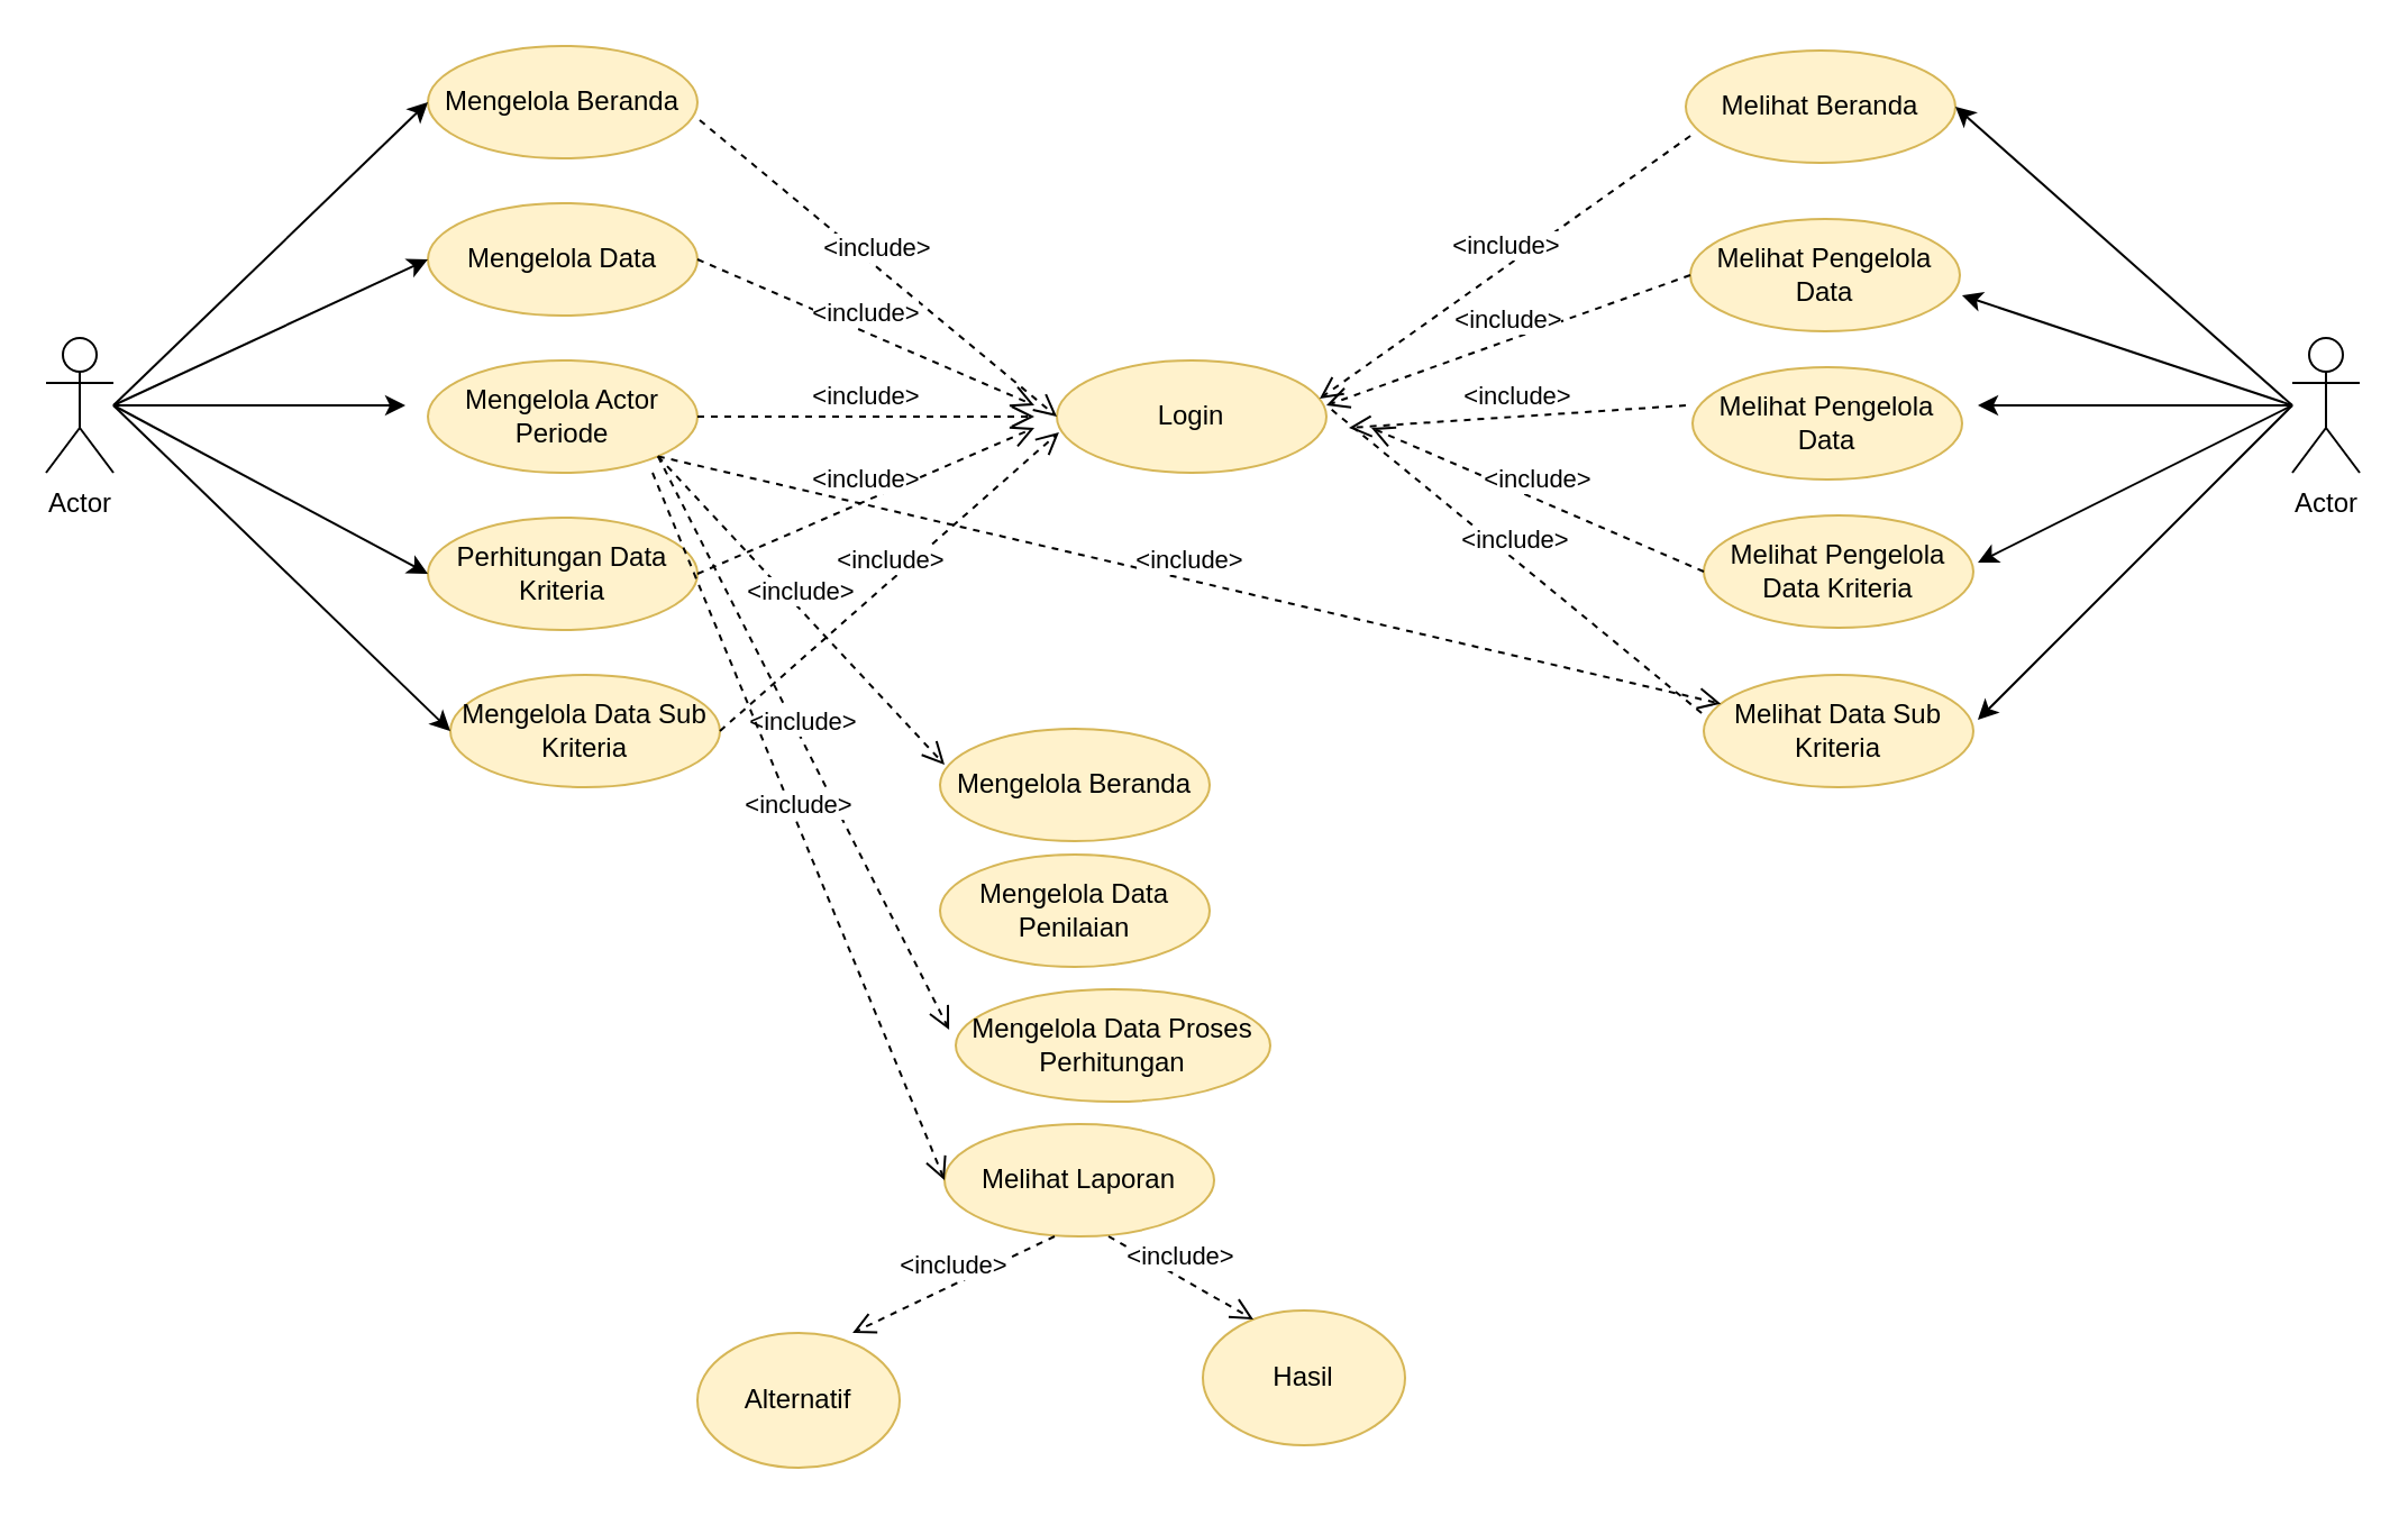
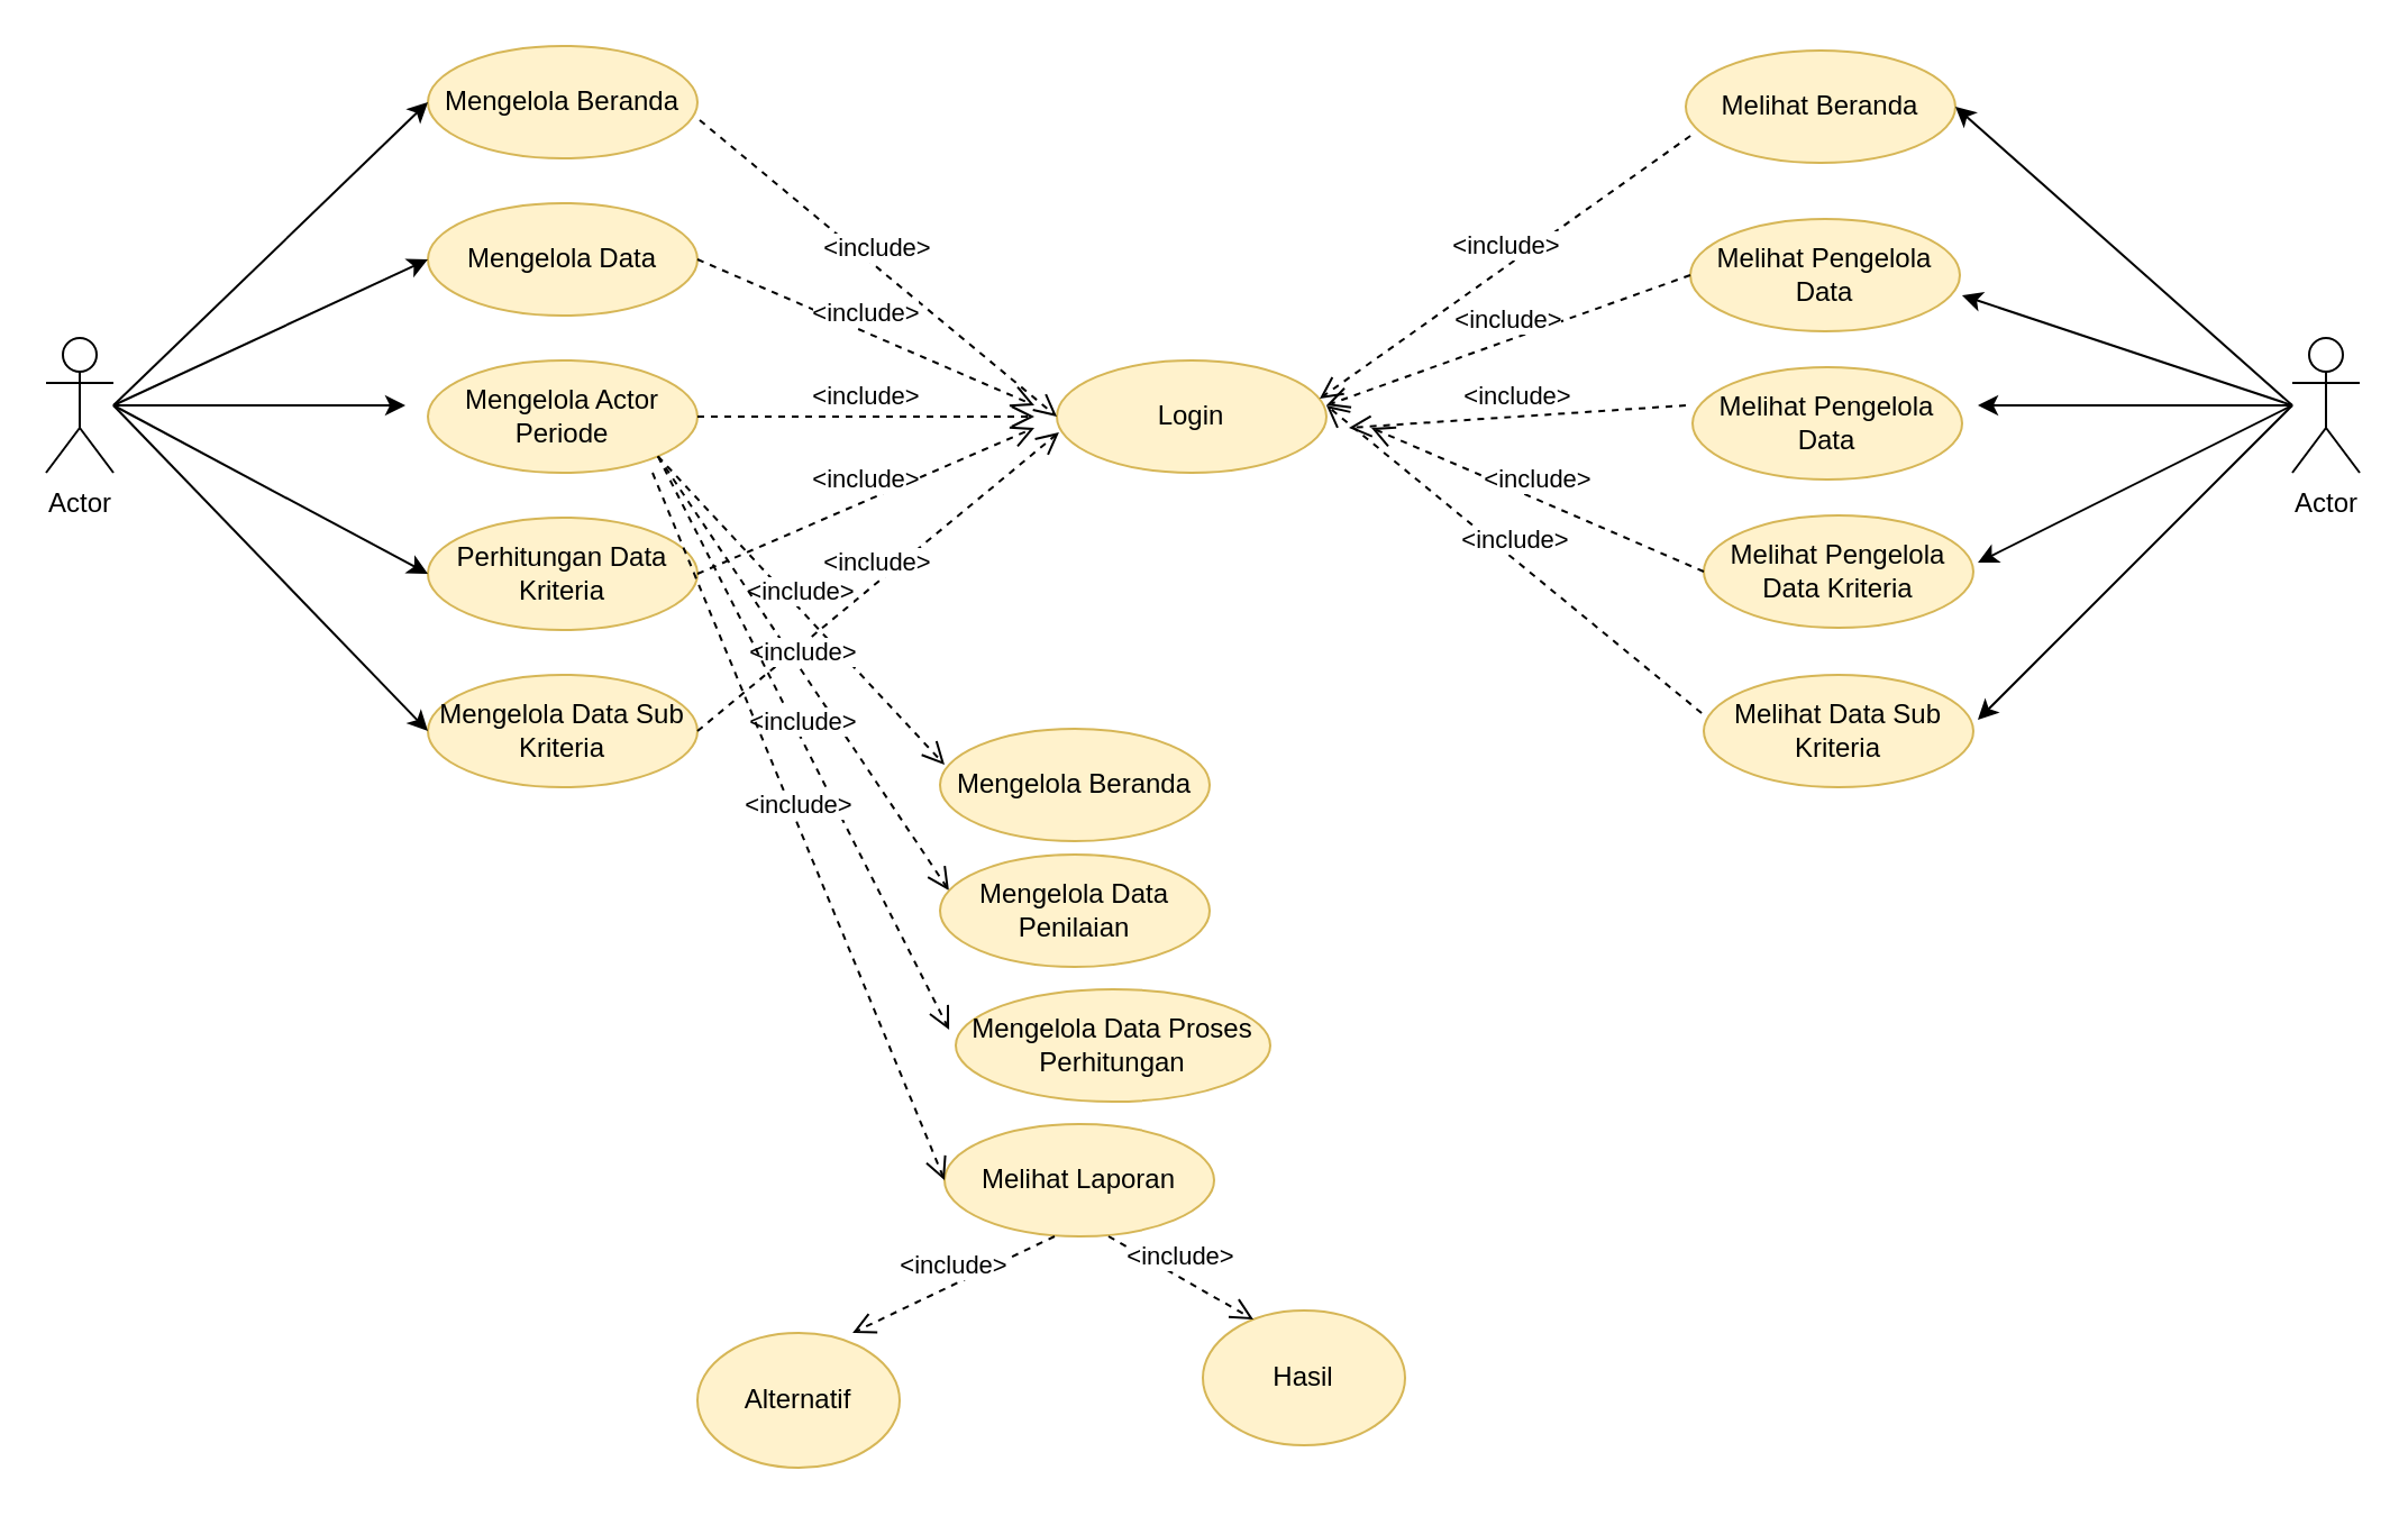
  <mxCell id="0" />
  <mxCell id="1" parent="0" />
  <mxCell id="2" value="Actor" style="shape=umlActor;verticalLabelPosition=bottom;verticalAlign=top;html=1;outlineConnect=0;" vertex="1" parent="1"><mxGeometry x="20" y="150" width="30" height="60" as="geometry" /></mxCell>
  <mxCell id="3" value="Mengelola Beranda" style="ellipse;whiteSpace=wrap;html=1;fillColor=#fff2cc;strokeColor=#d6b656;" vertex="1" parent="1"><mxGeometry x="190" y="20" width="120" height="50" as="geometry" /></mxCell>
  <mxCell id="4" value="Mengelola Data" style="ellipse;whiteSpace=wrap;html=1;fillColor=#fff2cc;strokeColor=#d6b656;" vertex="1" parent="1"><mxGeometry x="190" y="90" width="120" height="50" as="geometry" /></mxCell>
  <mxCell id="5" value="Mengelola Actor Periode" style="ellipse;whiteSpace=wrap;html=1;fillColor=#fff2cc;strokeColor=#d6b656;" vertex="1" parent="1"><mxGeometry x="190" y="160" width="120" height="50" as="geometry" /></mxCell>
  <mxCell id="6" value="Perhitungan Data Kriteria" style="ellipse;whiteSpace=wrap;html=1;fillColor=#fff2cc;strokeColor=#d6b656;" vertex="1" parent="1"><mxGeometry x="190" y="230" width="120" height="50" as="geometry" /></mxCell>
- <mxCell id="7" value="Mengelola Data Sub Kriteria" style="ellipse;whiteSpace=wrap;html=1;fillColor=#fff2cc;strokeColor=#d6b656;" vertex="1" parent="1"><mxGeometry x="200" y="300" width="120" height="50" as="geometry" /></mxCell>
+ <mxCell id="7" value="Mengelola Data Sub Kriteria" style="ellipse;whiteSpace=wrap;html=1;fillColor=#fff2cc;strokeColor=#d6b656;" vertex="1" parent="1"><mxGeometry x="190" y="300" width="120" height="50" as="geometry" /></mxCell>
  <mxCell id="8" value="Login" style="ellipse;whiteSpace=wrap;html=1;fillColor=#fff2cc;strokeColor=#d6b656;" vertex="1" parent="1"><mxGeometry x="470" y="160" width="120" height="50" as="geometry" /></mxCell>
  <mxCell id="9" value="Melihat Beranda" style="ellipse;whiteSpace=wrap;html=1;fillColor=#fff2cc;strokeColor=#d6b656;" vertex="1" parent="1"><mxGeometry x="750" y="22" width="120" height="50" as="geometry" /></mxCell>
  <mxCell id="10" value="Melihat Pengelola Data" style="ellipse;whiteSpace=wrap;html=1;fillColor=#fff2cc;strokeColor=#d6b656;" vertex="1" parent="1"><mxGeometry x="752" y="97" width="120" height="50" as="geometry" /></mxCell>
  <mxCell id="11" value="Melihat Pengelola Data" style="ellipse;whiteSpace=wrap;html=1;fillColor=#fff2cc;strokeColor=#d6b656;" vertex="1" parent="1"><mxGeometry x="753" y="163" width="120" height="50" as="geometry" /></mxCell>
  <mxCell id="12" value="Melihat Pengelola Data Kriteria" style="ellipse;whiteSpace=wrap;html=1;fillColor=#fff2cc;strokeColor=#d6b656;" vertex="1" parent="1"><mxGeometry x="758" y="229" width="120" height="50" as="geometry" /></mxCell>
  <mxCell id="13" value="Melihat Data Sub Kriteria" style="ellipse;whiteSpace=wrap;html=1;fillColor=#fff2cc;strokeColor=#d6b656;" vertex="1" parent="1"><mxGeometry x="758" y="300" width="120" height="50" as="geometry" /></mxCell>
  <mxCell id="14" value="Actor" style="shape=umlActor;verticalLabelPosition=bottom;verticalAlign=top;html=1;outlineConnect=0;" vertex="1" parent="1"><mxGeometry x="1020" y="150" width="30" height="60" as="geometry" /></mxCell>
  <mxCell id="15" value="" style="endArrow=classic;html=1;rounded=0;entryX=0;entryY=0.5;entryDx=0;entryDy=0;" edge="1" parent="1" target="3"><mxGeometry width="50" height="50" relative="1" as="geometry"><mxPoint x="50" y="180" as="sourcePoint" /><mxPoint x="450" y="190" as="targetPoint" /></mxGeometry></mxCell>
  <mxCell id="16" value="" style="endArrow=classic;html=1;rounded=0;" edge="1" parent="1"><mxGeometry width="50" height="50" relative="1" as="geometry"><mxPoint x="50" y="180" as="sourcePoint" /><mxPoint x="180" y="180" as="targetPoint" /></mxGeometry></mxCell>
  <mxCell id="17" value="" style="endArrow=classic;html=1;rounded=0;entryX=0;entryY=0.5;entryDx=0;entryDy=0;" edge="1" parent="1" target="4"><mxGeometry width="50" height="50" relative="1" as="geometry"><mxPoint x="50" y="180" as="sourcePoint" /><mxPoint x="190" y="190" as="targetPoint" /></mxGeometry></mxCell>
  <mxCell id="18" value="" style="endArrow=classic;html=1;rounded=0;entryX=0;entryY=0.5;entryDx=0;entryDy=0;" edge="1" parent="1" target="7"><mxGeometry width="50" height="50" relative="1" as="geometry"><mxPoint x="50" y="180" as="sourcePoint" /><mxPoint x="450" y="190" as="targetPoint" /></mxGeometry></mxCell>
  <mxCell id="19" value="" style="endArrow=classic;html=1;rounded=0;entryX=0;entryY=0.5;entryDx=0;entryDy=0;" edge="1" parent="1" target="6"><mxGeometry width="50" height="50" relative="1" as="geometry"><mxPoint x="50" y="180" as="sourcePoint" /><mxPoint x="450" y="190" as="targetPoint" /></mxGeometry></mxCell>
  <mxCell id="20" value="&amp;lt;include&amp;gt;" style="html=1;verticalAlign=bottom;endArrow=open;dashed=1;endSize=8;rounded=0;exitX=1.025;exitY=0.68;exitDx=0;exitDy=0;exitPerimeter=0;entryX=0;entryY=0.5;entryDx=0;entryDy=0;" edge="1" parent="1" target="8"><mxGeometry relative="1" as="geometry"><mxPoint x="311" y="53" as="sourcePoint" /><mxPoint x="468" y="184" as="targetPoint" /></mxGeometry></mxCell>
  <mxCell id="21" value="&amp;lt;include&amp;gt;" style="html=1;verticalAlign=bottom;endArrow=open;dashed=1;endSize=8;rounded=0;exitX=1;exitY=0.5;exitDx=0;exitDy=0;entryX=0.008;entryY=0.64;entryDx=0;entryDy=0;entryPerimeter=0;" edge="1" parent="1" source="7" target="8"><mxGeometry relative="1" as="geometry"><mxPoint x="331" y="73" as="sourcePoint" /><mxPoint x="490" y="205" as="targetPoint" /></mxGeometry></mxCell>
  <mxCell id="22" value="&amp;lt;include&amp;gt;" style="html=1;verticalAlign=bottom;endArrow=open;dashed=1;endSize=8;rounded=0;exitX=1;exitY=0.5;exitDx=0;exitDy=0;" edge="1" parent="1" source="6"><mxGeometry relative="1" as="geometry"><mxPoint x="341" y="83" as="sourcePoint" /><mxPoint x="460" y="190" as="targetPoint" /></mxGeometry></mxCell>
  <mxCell id="23" value="&amp;lt;include&amp;gt;" style="html=1;verticalAlign=bottom;endArrow=open;dashed=1;endSize=8;rounded=0;exitX=1;exitY=0.5;exitDx=0;exitDy=0;" edge="1" parent="1" source="4"><mxGeometry relative="1" as="geometry"><mxPoint x="351" y="93" as="sourcePoint" /><mxPoint x="460" y="180" as="targetPoint" /></mxGeometry></mxCell>
  <mxCell id="24" value="&amp;lt;include&amp;gt;" style="html=1;verticalAlign=bottom;endArrow=open;dashed=1;endSize=8;rounded=0;exitX=1;exitY=0.5;exitDx=0;exitDy=0;" edge="1" parent="1" source="5"><mxGeometry relative="1" as="geometry"><mxPoint x="361" y="103" as="sourcePoint" /><mxPoint x="460" y="185" as="targetPoint" /></mxGeometry></mxCell>
  <mxCell id="25" value="&amp;lt;include&amp;gt;" style="html=1;verticalAlign=bottom;endArrow=open;dashed=1;endSize=8;rounded=0;exitX=0.017;exitY=0.76;exitDx=0;exitDy=0;exitPerimeter=0;entryX=0.975;entryY=0.34;entryDx=0;entryDy=0;entryPerimeter=0;" edge="1" parent="1" source="9" target="8"><mxGeometry relative="1" as="geometry"><mxPoint x="321" y="63" as="sourcePoint" /><mxPoint x="480" y="195" as="targetPoint" /></mxGeometry></mxCell>
- <mxCell id="26" value="&amp;lt;include&amp;gt;" style="html=1;verticalAlign=bottom;endArrow=none;dashed=1;endSize=8;rounded=0;entryX=1;entryY=0.4;entryDx=0;entryDy=0;entryPerimeter=0;exitX=-0.008;exitY=0.34;exitDx=0;exitDy=0;exitPerimeter=0;" edge="1" parent="1" source="13" target="8"><mxGeometry relative="1" as="geometry"><mxPoint x="750" y="300" as="sourcePoint" /><mxPoint x="597" y="187" as="targetPoint" /></mxGeometry></mxCell>
+ <mxCell id="26" value="&amp;lt;include&amp;gt;" style="html=1;verticalAlign=bottom;endArrow=open;dashed=1;endSize=8;rounded=0;entryX=1;entryY=0.4;entryDx=0;entryDy=0;entryPerimeter=0;exitX=-0.008;exitY=0.34;exitDx=0;exitDy=0;exitPerimeter=0;" edge="1" parent="1" source="13" target="8"><mxGeometry relative="1" as="geometry"><mxPoint x="750" y="300" as="sourcePoint" /><mxPoint x="597" y="187" as="targetPoint" /></mxGeometry></mxCell>
  <mxCell id="27" value="&amp;lt;include&amp;gt;" style="html=1;verticalAlign=bottom;endArrow=open;dashed=1;endSize=8;rounded=0;exitX=0;exitY=0.5;exitDx=0;exitDy=0;" edge="1" parent="1" source="10"><mxGeometry relative="1" as="geometry"><mxPoint x="762.04" y="78" as="sourcePoint" /><mxPoint x="590" y="180" as="targetPoint" /></mxGeometry></mxCell>
  <mxCell id="28" value="&amp;lt;include&amp;gt;" style="html=1;verticalAlign=bottom;endArrow=open;dashed=1;endSize=8;rounded=0;" edge="1" parent="1"><mxGeometry relative="1" as="geometry"><mxPoint x="750" y="180" as="sourcePoint" /><mxPoint x="600" y="190" as="targetPoint" /></mxGeometry></mxCell>
  <mxCell id="29" value="&amp;lt;include&amp;gt;" style="html=1;verticalAlign=bottom;endArrow=open;dashed=1;endSize=8;rounded=0;exitX=0;exitY=0.5;exitDx=0;exitDy=0;" edge="1" parent="1" source="12"><mxGeometry relative="1" as="geometry"><mxPoint x="772" y="145" as="sourcePoint" /><mxPoint x="610" y="190" as="targetPoint" /></mxGeometry></mxCell>
  <mxCell id="30" value="" style="endArrow=classic;html=1;rounded=0;" edge="1" parent="1" source="14"><mxGeometry width="50" height="50" relative="1" as="geometry"><mxPoint x="400" y="220" as="sourcePoint" /><mxPoint x="880" y="180" as="targetPoint" /></mxGeometry></mxCell>
  <mxCell id="31" value="" style="endArrow=classic;html=1;rounded=0;entryX=1;entryY=0.5;entryDx=0;entryDy=0;" edge="1" parent="1" target="9"><mxGeometry width="50" height="50" relative="1" as="geometry"><mxPoint x="1020" y="180" as="sourcePoint" /><mxPoint x="780" y="170" as="targetPoint" /></mxGeometry></mxCell>
  <mxCell id="32" value="" style="endArrow=classic;html=1;rounded=0;" edge="1" parent="1"><mxGeometry width="50" height="50" relative="1" as="geometry"><mxPoint x="1020" y="180" as="sourcePoint" /><mxPoint x="880" y="320" as="targetPoint" /></mxGeometry></mxCell>
  <mxCell id="33" value="" style="endArrow=classic;html=1;rounded=0;entryX=1.008;entryY=0.68;entryDx=0;entryDy=0;entryPerimeter=0;" edge="1" parent="1" target="10"><mxGeometry width="50" height="50" relative="1" as="geometry"><mxPoint x="1020" y="180" as="sourcePoint" /><mxPoint x="880" y="65" as="targetPoint" /></mxGeometry></mxCell>
  <mxCell id="34" value="" style="endArrow=classic;html=1;rounded=0;" edge="1" parent="1"><mxGeometry width="50" height="50" relative="1" as="geometry"><mxPoint x="1020" y="180" as="sourcePoint" /><mxPoint x="880" y="250" as="targetPoint" /></mxGeometry></mxCell>
  <mxCell id="35" value="&amp;lt;include&amp;gt;" style="html=1;verticalAlign=bottom;endArrow=open;dashed=1;endSize=8;rounded=0;exitX=1;exitY=1;exitDx=0;exitDy=0;" edge="1" parent="1" source="5"><mxGeometry relative="1" as="geometry"><mxPoint x="309.04" y="193" as="sourcePoint" /><mxPoint x="420" y="340" as="targetPoint" /></mxGeometry></mxCell>
  <mxCell id="36" value="Mengelola Beranda" style="ellipse;whiteSpace=wrap;html=1;fillColor=#fff2cc;strokeColor=#d6b656;" vertex="1" parent="1"><mxGeometry x="418" y="324" width="120" height="50" as="geometry" /></mxCell>
- <mxCell id="37" value="&amp;lt;include&amp;gt;" style="html=1;verticalAlign=bottom;endArrow=open;dashed=1;endSize=8;rounded=0;exitX=1;exitY=1;exitDx=0;exitDy=0;" edge="1" parent="1" source="5" target="13"><mxGeometry relative="1" as="geometry"><mxPoint x="302.426" y="212.678" as="sourcePoint" /><mxPoint x="420" y="470" as="targetPoint" /></mxGeometry></mxCell>
+ <mxCell id="37" value="&amp;lt;include&amp;gt;" style="html=1;verticalAlign=bottom;endArrow=open;dashed=1;endSize=8;rounded=0;exitX=1;exitY=1;exitDx=0;exitDy=0;entryX=0.033;entryY=0.32;entryDx=0;entryDy=0;entryPerimeter=0;" edge="1" parent="1" source="5" target="38"><mxGeometry relative="1" as="geometry"><mxPoint x="302.426" y="212.678" as="sourcePoint" /><mxPoint x="420" y="470" as="targetPoint" /></mxGeometry></mxCell>
  <mxCell id="38" value="Mengelola Data Penilaian" style="ellipse;whiteSpace=wrap;html=1;fillColor=#fff2cc;strokeColor=#d6b656;" vertex="1" parent="1"><mxGeometry x="418" y="380" width="120" height="50" as="geometry" /></mxCell>
  <mxCell id="39" value="Mengelola Data Proses Perhitungan" style="ellipse;whiteSpace=wrap;html=1;fillColor=#fff2cc;strokeColor=#d6b656;" vertex="1" parent="1"><mxGeometry x="425" y="440" width="140" height="50" as="geometry" /></mxCell>
  <mxCell id="40" value="Melihat Laporan" style="ellipse;whiteSpace=wrap;html=1;fillColor=#fff2cc;strokeColor=#d6b656;" vertex="1" parent="1"><mxGeometry x="420" y="500" width="120" height="50" as="geometry" /></mxCell>
  <mxCell id="41" value="&amp;lt;include&amp;gt;" style="html=1;verticalAlign=bottom;endArrow=open;dashed=1;endSize=8;rounded=0;exitX=1;exitY=1;exitDx=0;exitDy=0;entryX=-0.021;entryY=0.36;entryDx=0;entryDy=0;entryPerimeter=0;" edge="1" parent="1" source="5" target="39"><mxGeometry relative="1" as="geometry"><mxPoint x="302.426" y="212.678" as="sourcePoint" /><mxPoint x="431.96" y="406" as="targetPoint" /></mxGeometry></mxCell>
  <mxCell id="42" value="&amp;lt;include&amp;gt;" style="html=1;verticalAlign=bottom;endArrow=open;dashed=1;endSize=8;rounded=0;entryX=0;entryY=0.5;entryDx=0;entryDy=0;" edge="1" parent="1" target="40"><mxGeometry relative="1" as="geometry"><mxPoint x="290" y="210" as="sourcePoint" /><mxPoint x="441.96" y="416" as="targetPoint" /></mxGeometry></mxCell>
  <mxCell id="43" value="Alternatif" style="ellipse;whiteSpace=wrap;html=1;fillColor=#fff2cc;strokeColor=#d6b656;" vertex="1" parent="1"><mxGeometry x="310" y="593" width="90" height="60" as="geometry" /></mxCell>
  <mxCell id="44" value="Hasil" style="ellipse;whiteSpace=wrap;html=1;fillColor=#fff2cc;strokeColor=#d6b656;" vertex="1" parent="1"><mxGeometry x="535" y="583" width="90" height="60" as="geometry" /></mxCell>
  <mxCell id="45" value="&amp;lt;include&amp;gt;" style="html=1;verticalAlign=bottom;endArrow=open;dashed=1;endSize=8;rounded=0;entryX=0.25;entryY=0.067;entryDx=0;entryDy=0;entryPerimeter=0;" edge="1" parent="1" target="44"><mxGeometry relative="1" as="geometry"><mxPoint x="493" y="550" as="sourcePoint" /><mxPoint x="620" y="200" as="targetPoint" /></mxGeometry></mxCell>
  <mxCell id="46" value="&amp;lt;include&amp;gt;" style="html=1;verticalAlign=bottom;endArrow=open;dashed=1;endSize=8;rounded=0;exitX=0.5;exitY=1;exitDx=0;exitDy=0;entryX=0.767;entryY=0;entryDx=0;entryDy=0;entryPerimeter=0;" edge="1" parent="1" target="43"><mxGeometry relative="1" as="geometry"><mxPoint x="469" y="550" as="sourcePoint" /><mxPoint x="379" y="570" as="targetPoint" /></mxGeometry></mxCell>
